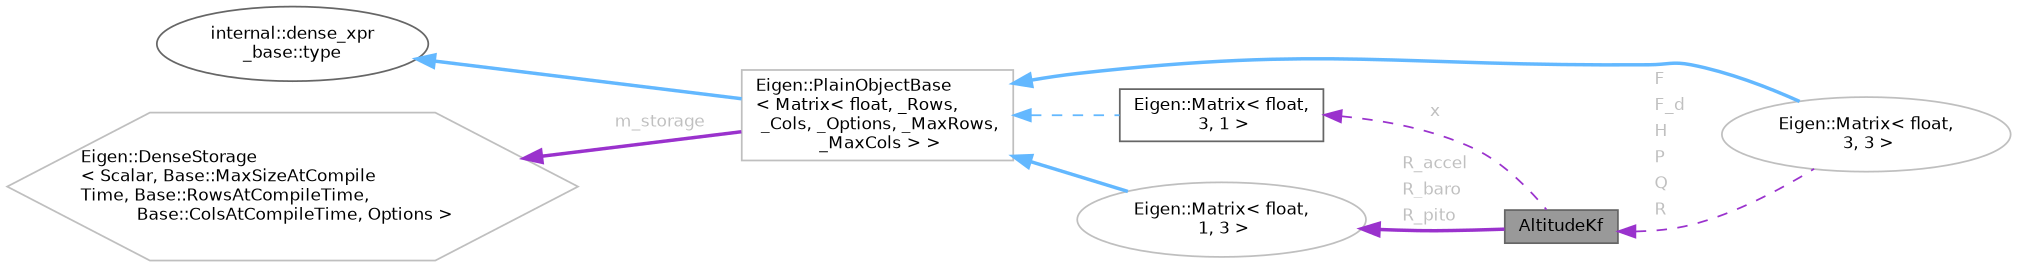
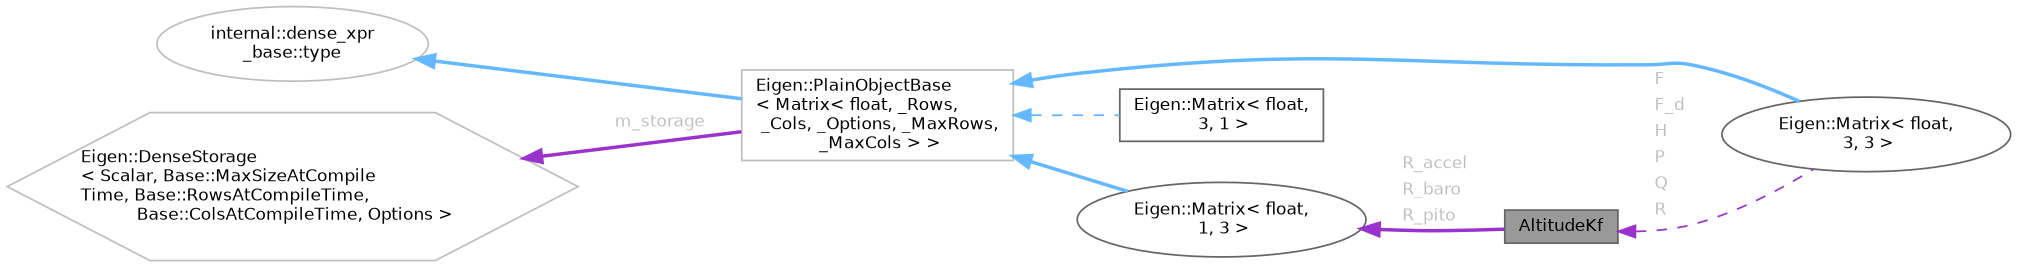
  digraph {
    rankdir=LR
    node [color=gray40 fillcolor=white fontname=Helvetica fontsize=10 shape=box style=filled]
    edge [color=darkorchid3 dir=back fontname=Helvetica fontsize=10 labelfontname=Helvetica labelfontsize=10 style=bold]
    n1 [fillcolor=grey60 fontcolor=black height=0.2 label=AltitudeKf width=0.4]
-   n2 [color=grey75 height=0.2 label="Eigen::Matrix\< float,\l 3, 3 \>" shape=ellipse width=0.4]
+   n2 [height=0.2 label="Eigen::Matrix\< float,\l 3, 3 \>" shape=ellipse width=0.4]
    n3 [height=0.2 label="Eigen::Matrix\< float,\l 3, 1 \>" width=0.4]
    n4 [color=grey75 height=0.2 label="Eigen::PlainObjectBase\l\< Matrix\< float, _Rows,\l _Cols, _Options, _MaxRows,\l _MaxCols \> \>" width=0.4]
-   n5 [color=grey75 height=0.2 label="Eigen::Matrix\< float,\l 1, 3 \>" shape=ellipse width=0.4]
-   n6 [height=0.2 label="internal::dense_xpr\l_base::type" shape=ellipse width=0.4]
+   n5 [height=0.2 label="Eigen::Matrix\< float,\l 1, 3 \>" shape=ellipse width=0.4]
+   n6 [color=grey75 height=0.2 label="internal::dense_xpr\l_base::type" shape=ellipse width=0.4]
    n7 [color=grey75 height=0.2 label="Eigen::DenseStorage\l\< Scalar, Base::MaxSizeAtCompile\lTime, Base::RowsAtCompileTime,\l Base::ColsAtCompileTime, Options \>" shape=hexagon width=0.4]
    n1 -> n2 [fontcolor=grey label=<<TABLE CELLBORDER="0" BORDER="0"><TR><TD VALIGN="top" ALIGN="LEFT" CELLPADDING="1" CELLSPACING="0">F</TD></TR> <TR><TD VALIGN="top" ALIGN="LEFT" CELLPADDING="1" CELLSPACING="0">F_d</TD></TR> <TR><TD VALIGN="top" ALIGN="LEFT" CELLPADDING="1" CELLSPACING="0">H</TD></TR> <TR><TD VALIGN="top" ALIGN="LEFT" CELLPADDING="1" CELLSPACING="0">P</TD></TR> <TR><TD VALIGN="top" ALIGN="LEFT" CELLPADDING="1" CELLSPACING="0">Q</TD></TR> <TR><TD VALIGN="top" ALIGN="LEFT" CELLPADDING="1" CELLSPACING="0">R</TD></TR> </TABLE>> style=dashed]
-   n3 -> n1 [fontcolor=grey label=<<TABLE CELLBORDER="0" BORDER="0"><TR><TD VALIGN="top" ALIGN="LEFT" CELLPADDING="1" CELLSPACING="0">x</TD></TR> </TABLE>> style=dashed]
    n4 -> n2 [color=steelblue1]
    n4 -> n3 [color=steelblue1 style=dashed]
    n4 -> n5 [color=steelblue1]
    n5 -> n1 [fontcolor=grey label=<<TABLE CELLBORDER="0" BORDER="0"><TR><TD VALIGN="top" ALIGN="LEFT" CELLPADDING="1" CELLSPACING="0">R_accel</TD></TR> <TR><TD VALIGN="top" ALIGN="LEFT" CELLPADDING="1" CELLSPACING="0">R_baro</TD></TR> <TR><TD VALIGN="top" ALIGN="LEFT" CELLPADDING="1" CELLSPACING="0">R_pito</TD></TR> </TABLE>>]
    n6 -> n4 [color=steelblue1]
    n7 -> n4 [fontcolor=grey label=<<TABLE CELLBORDER="0" BORDER="0"><TR><TD VALIGN="top" ALIGN="LEFT" CELLPADDING="1" CELLSPACING="0">m_storage</TD></TR> </TABLE>>]
  }
